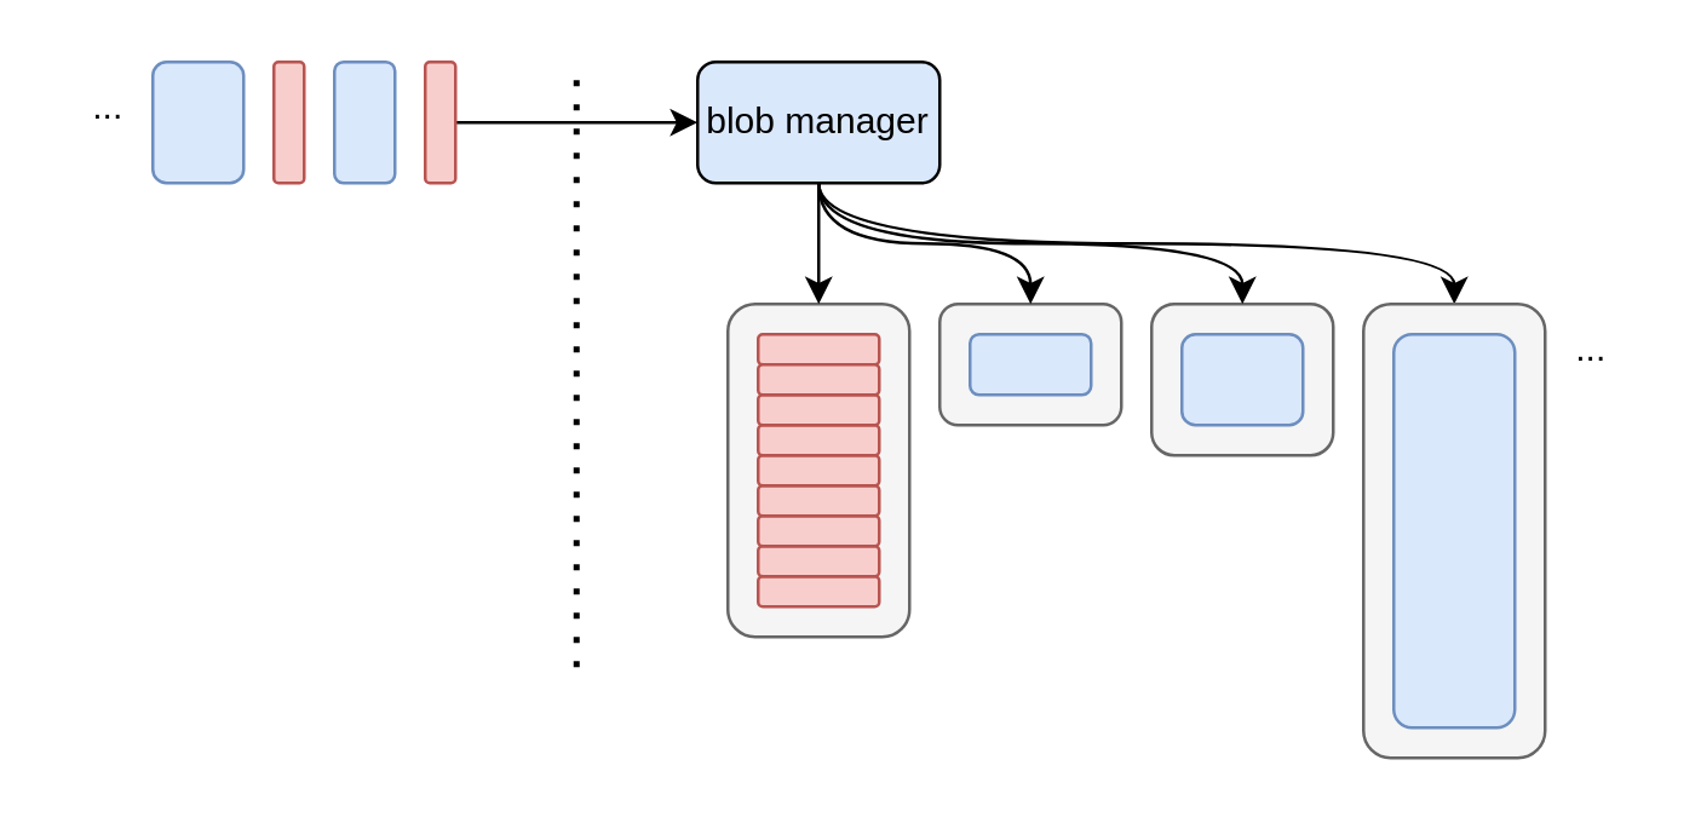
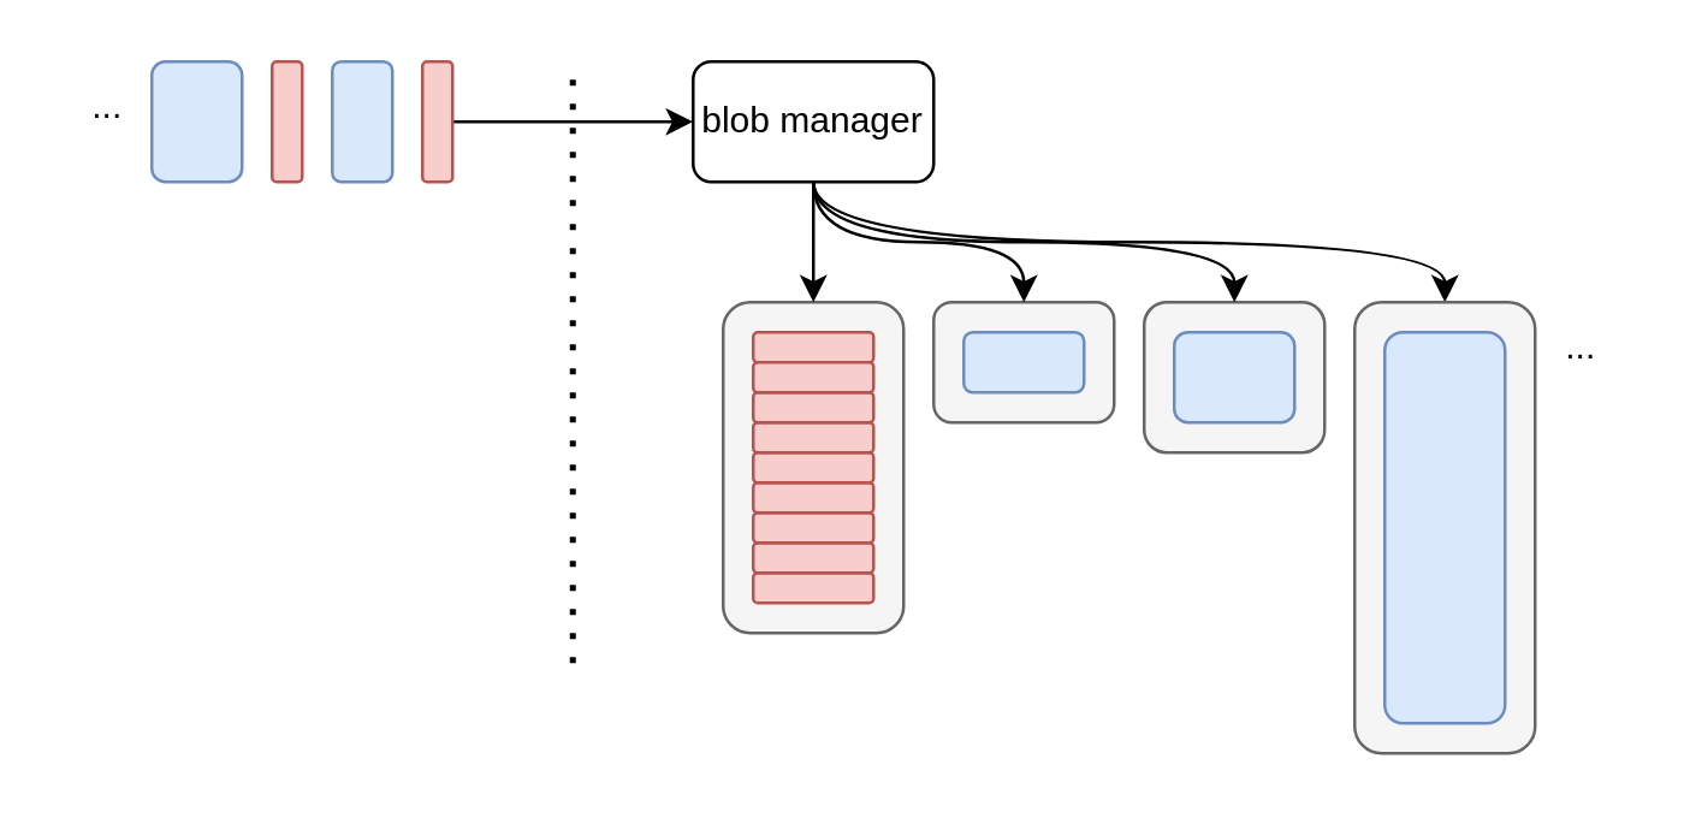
  <mxCell id="0" />
  <mxCell id="1" parent="0" />
  <mxCell id="2" value="" style="rounded=1;whiteSpace=wrap;html=1;fillColor=#f5f5f5;fontColor=#333333;strokeColor=#666666;" parent="1" vertex="1"><mxGeometry x="380" y="100" width="60" height="50" as="geometry" /></mxCell>
  <mxCell id="3" value="" style="rounded=1;whiteSpace=wrap;html=1;fillColor=#f5f5f5;fontColor=#333333;strokeColor=#666666;" parent="1" vertex="1"><mxGeometry x="310" y="100" width="60" height="40" as="geometry" /></mxCell>
  <mxCell id="4" value="" style="rounded=1;whiteSpace=wrap;html=1;fillColor=#f5f5f5;fontColor=#333333;strokeColor=#666666;" parent="1" vertex="1"><mxGeometry x="240" y="100" width="60" height="110" as="geometry" /></mxCell>
  <mxCell id="5" value="" style="endArrow=none;dashed=1;html=1;dashPattern=1 3;strokeWidth=2;rounded=0;" parent="1" edge="1"><mxGeometry width="50" height="50" relative="1" as="geometry"><mxPoint x="190" y="220" as="sourcePoint" /><mxPoint x="190" y="20" as="targetPoint" /></mxGeometry></mxCell>
  <mxCell id="6" value="" style="rounded=1;whiteSpace=wrap;html=1;fillColor=#f8cecc;strokeColor=#b85450;" parent="1" vertex="1"><mxGeometry x="90" y="20" width="10" height="40" as="geometry" /></mxCell>
  <mxCell id="7" value="" style="rounded=1;whiteSpace=wrap;html=1;fillColor=#dae8fc;strokeColor=#6c8ebf;" parent="1" vertex="1"><mxGeometry x="110" y="20" width="20" height="40" as="geometry" /></mxCell>
  <mxCell id="8" style="edgeStyle=orthogonalEdgeStyle;rounded=0;orthogonalLoop=1;jettySize=auto;html=1;" parent="1" source="9" edge="1"><mxGeometry relative="1" as="geometry"><mxPoint x="230" y="40" as="targetPoint" /></mxGeometry></mxCell>
  <mxCell id="9" value="" style="rounded=1;whiteSpace=wrap;html=1;fillColor=#f8cecc;strokeColor=#b85450;" parent="1" vertex="1"><mxGeometry x="140" y="20" width="10" height="40" as="geometry" /></mxCell>
  <mxCell id="10" value="" style="rounded=1;whiteSpace=wrap;html=1;fillColor=#dae8fc;strokeColor=#6c8ebf;" parent="1" vertex="1"><mxGeometry x="50" y="20" width="30" height="40" as="geometry" /></mxCell>
  <mxCell id="11" value="" style="rounded=1;whiteSpace=wrap;html=1;fillColor=#f8cecc;strokeColor=#b85450;" parent="1" vertex="1"><mxGeometry x="250" y="190" width="40" height="10" as="geometry" /></mxCell>
  <mxCell id="12" value="" style="rounded=1;whiteSpace=wrap;html=1;fillColor=#f8cecc;strokeColor=#b85450;" parent="1" vertex="1"><mxGeometry x="250" y="180" width="40" height="10" as="geometry" /></mxCell>
  <mxCell id="13" value="" style="rounded=1;whiteSpace=wrap;html=1;fillColor=#f8cecc;strokeColor=#b85450;" parent="1" vertex="1"><mxGeometry x="250" y="170" width="40" height="10" as="geometry" /></mxCell>
  <mxCell id="14" value="" style="rounded=1;whiteSpace=wrap;html=1;fillColor=#f8cecc;strokeColor=#b85450;" parent="1" vertex="1"><mxGeometry x="250" y="160" width="40" height="10" as="geometry" /></mxCell>
  <mxCell id="15" value="" style="rounded=1;whiteSpace=wrap;html=1;fillColor=#f8cecc;strokeColor=#b85450;" parent="1" vertex="1"><mxGeometry x="250" y="150" width="40" height="10" as="geometry" /></mxCell>
  <mxCell id="16" value="" style="rounded=1;whiteSpace=wrap;html=1;fillColor=#f8cecc;strokeColor=#b85450;" parent="1" vertex="1"><mxGeometry x="250" y="110" width="40" height="10" as="geometry" /></mxCell>
  <mxCell id="17" value="" style="rounded=1;whiteSpace=wrap;html=1;fillColor=#f8cecc;strokeColor=#b85450;" parent="1" vertex="1"><mxGeometry x="250" y="140" width="40" height="10" as="geometry" /></mxCell>
  <mxCell id="18" value="" style="rounded=1;whiteSpace=wrap;html=1;fillColor=#f8cecc;strokeColor=#b85450;" parent="1" vertex="1"><mxGeometry x="250" y="130" width="40" height="10" as="geometry" /></mxCell>
  <mxCell id="19" value="" style="rounded=1;whiteSpace=wrap;html=1;fillColor=#f8cecc;strokeColor=#b85450;" parent="1" vertex="1"><mxGeometry x="250" y="120" width="40" height="10" as="geometry" /></mxCell>
  <mxCell id="20" style="edgeStyle=orthogonalEdgeStyle;rounded=0;orthogonalLoop=1;jettySize=auto;html=1;entryX=0.5;entryY=0;entryDx=0;entryDy=0;" parent="1" source="24" target="4" edge="1"><mxGeometry relative="1" as="geometry" /></mxCell>
  <mxCell id="21" style="edgeStyle=orthogonalEdgeStyle;rounded=0;orthogonalLoop=1;jettySize=auto;html=1;entryX=0.5;entryY=0;entryDx=0;entryDy=0;curved=1;" parent="1" source="24" target="3" edge="1"><mxGeometry relative="1" as="geometry" /></mxCell>
  <mxCell id="22" style="edgeStyle=orthogonalEdgeStyle;rounded=0;orthogonalLoop=1;jettySize=auto;html=1;entryX=0.5;entryY=0;entryDx=0;entryDy=0;curved=1;exitX=0.5;exitY=1;exitDx=0;exitDy=0;" parent="1" source="24" target="2" edge="1"><mxGeometry relative="1" as="geometry" /></mxCell>
  <mxCell id="23" style="edgeStyle=orthogonalEdgeStyle;rounded=0;orthogonalLoop=1;jettySize=auto;html=1;entryX=0.5;entryY=0;entryDx=0;entryDy=0;exitX=0.5;exitY=1;exitDx=0;exitDy=0;curved=1;" parent="1" source="24" target="27" edge="1"><mxGeometry relative="1" as="geometry" /></mxCell>
- <mxCell id="24" value="blob manager" style="rounded=1;whiteSpace=wrap;html=1;fillColor=#dae8fc;" parent="1" vertex="1"><mxGeometry x="230" y="20" width="80" height="40" as="geometry" /></mxCell>
+ <mxCell id="24" value="blob manager" style="rounded=1;whiteSpace=wrap;html=1;" parent="1" vertex="1"><mxGeometry x="230" y="20" width="80" height="40" as="geometry" /></mxCell>
  <mxCell id="25" value="" style="rounded=1;whiteSpace=wrap;html=1;fillColor=#dae8fc;strokeColor=#6c8ebf;" parent="1" vertex="1"><mxGeometry x="320" y="110" width="40" height="20" as="geometry" /></mxCell>
  <mxCell id="26" value="" style="rounded=1;whiteSpace=wrap;html=1;fillColor=#dae8fc;strokeColor=#6c8ebf;" parent="1" vertex="1"><mxGeometry x="390" y="110" width="40" height="30" as="geometry" /></mxCell>
  <mxCell id="27" value="" style="rounded=1;whiteSpace=wrap;html=1;fillColor=#f5f5f5;fontColor=#333333;strokeColor=#666666;" parent="1" vertex="1"><mxGeometry x="450" y="100" width="60" height="150" as="geometry" /></mxCell>
  <mxCell id="28" value="" style="rounded=1;whiteSpace=wrap;html=1;fillColor=#dae8fc;strokeColor=#6c8ebf;" parent="1" vertex="1"><mxGeometry x="460" y="110" width="40" height="130" as="geometry" /></mxCell>
  <mxCell id="29" value="..." style="text;html=1;align=center;verticalAlign=middle;resizable=0;points=[];autosize=1;strokeColor=none;fillColor=none;" parent="1" vertex="1"><mxGeometry x="20" y="20" width="30" height="30" as="geometry" /></mxCell>
  <mxCell id="30" value="..." style="text;html=1;align=center;verticalAlign=middle;resizable=0;points=[];autosize=1;strokeColor=none;fillColor=none;" parent="1" vertex="1"><mxGeometry x="510" y="100" width="30" height="30" as="geometry" /></mxCell>
